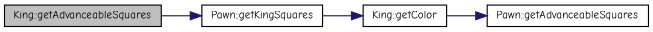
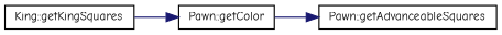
  digraph {
    fontname="Comic Neue"
    rankdir=LR
    node [color=black fontname="Comic Neue" fontsize=10 shape=record]
    edge [color=midnightblue fontname="Comic Neue" fontsize=10 labelfontname=Helvetica labelfontsize=10 style=solid]
-   n1 [fillcolor=grey75 fontcolor=black height=0.2 label="King::getAdvanceableSquares" style=filled width=0.4]
-   n2 [height=0.2 label="Pawn::getKingSquares" width=0.4]
+   n2 [height=0.2 label="King::getKingSquares" width=0.4]
    n3 [height=0.2 label="Pawn::getAdvanceableSquares" width=0.4]
-   n4 [height=0.2 label="King::getColor" width=0.4]
-   n1 -> n2
+   n4 [height=0.2 label="Pawn::getColor" width=0.4]
    n2 -> n4
    n4 -> n3
  }
